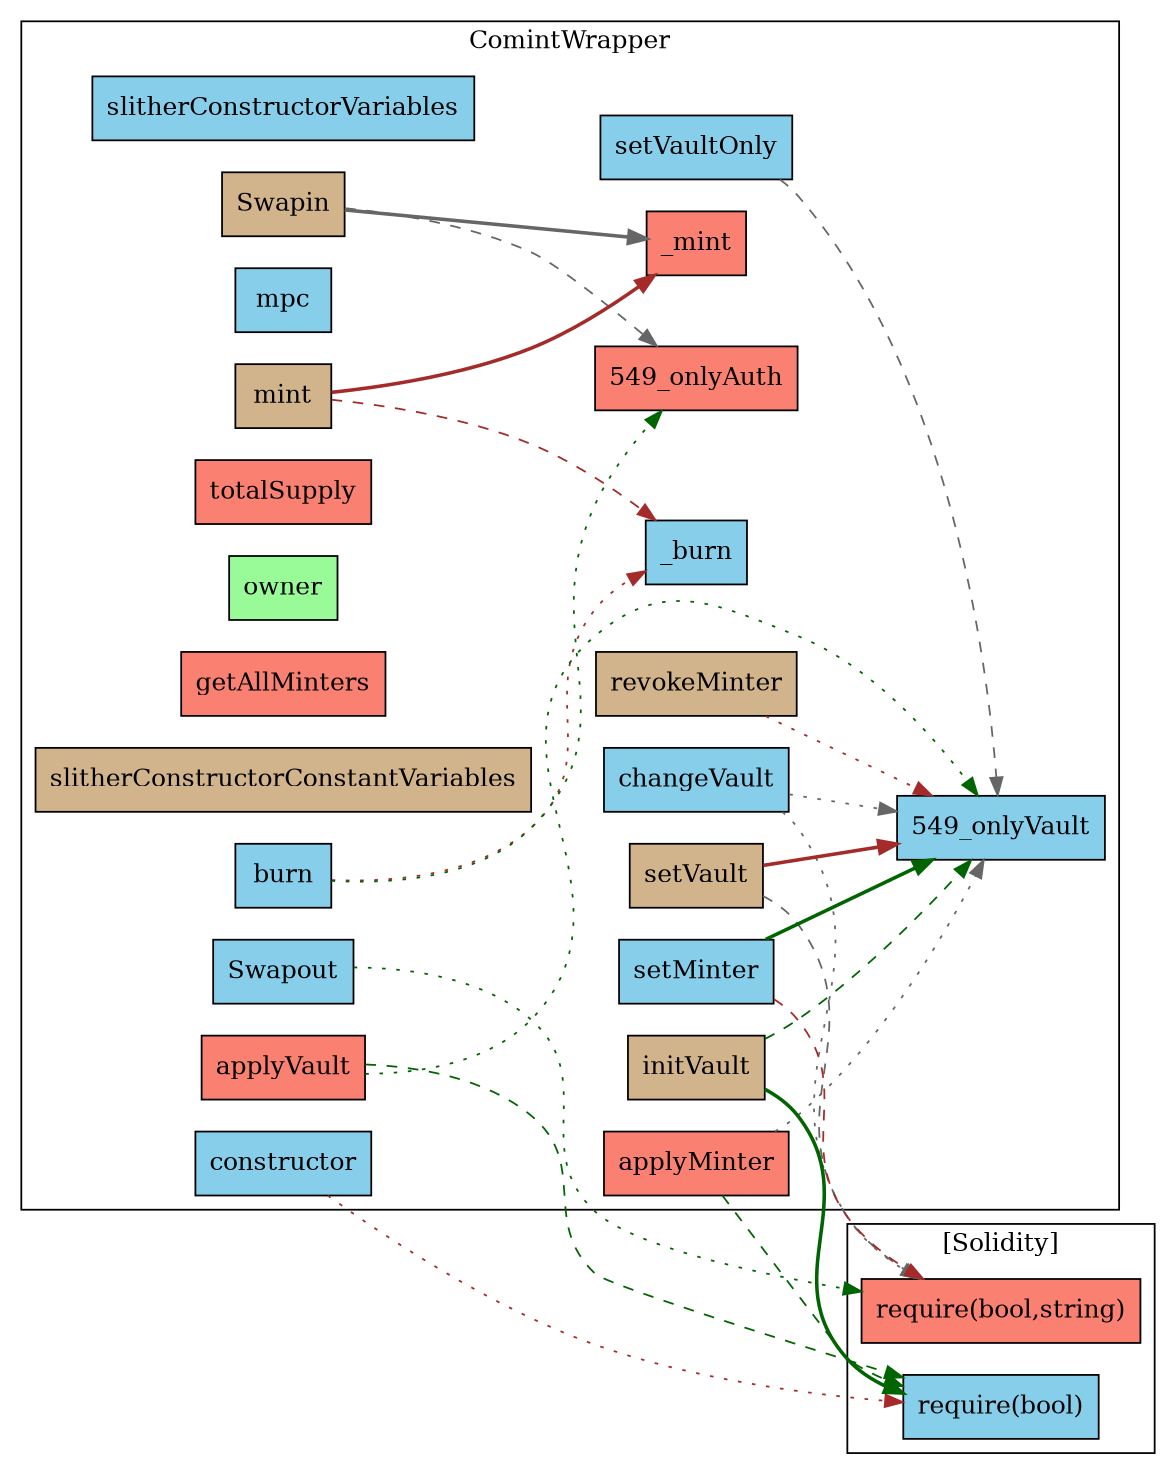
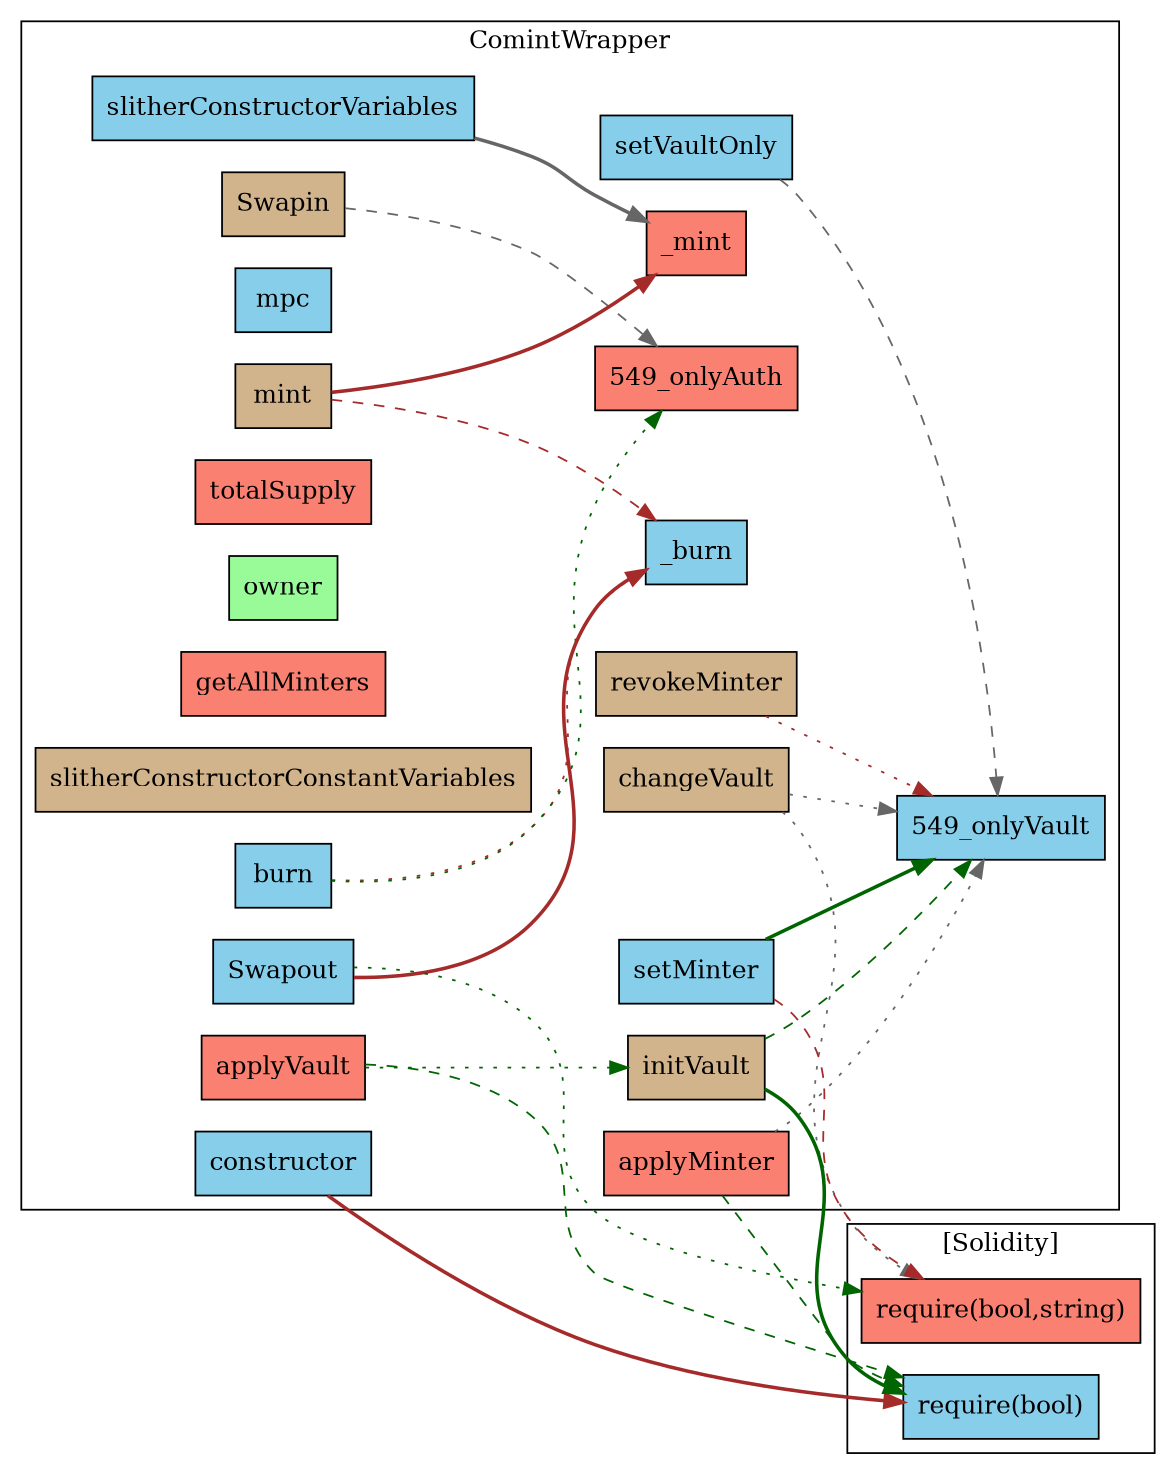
  strict digraph {
    rankdir=LR
    node [fillcolor=skyblue shape=box style=filled]
    edge [color=darkgreen style=dashed]
    n1 [label=setVaultOnly]
    "549_onlyVault"
    n3 [fillcolor=salmon label=applyMinter]
    n4 [label=constructor]
    n5 [label=_burn]
    n6 [label=slitherConstructorVariables]
    n7 [label=mpc]
-   n8 [label=changeVault]
+   n8 [fillcolor=tan label=changeVault]
    n9 [fillcolor=tan label=Swapin]
    n10 [fillcolor=salmon label=_mint]
    "549_onlyAuth" [fillcolor=salmon]
    n12 [fillcolor=tan label=revokeMinter]
    n13 [fillcolor=salmon label=totalSupply]
    n14 [fillcolor=palegreen label=owner]
    n15 [fillcolor=salmon label=getAllMinters]
-   n16 [fillcolor=tan label=setVault]
    n17 [fillcolor=tan label=slitherConstructorConstantVariables]
    n18 [fillcolor=tan label=initVault]
    n19 [label=burn]
    n20 [fillcolor=salmon label=applyVault]
    n21 [fillcolor=tan label=mint]
    n22 [label=setMinter]
    n23 [label=Swapout]
    "require(bool)"
    "require(bool,string)" [fillcolor=salmon]
    subgraph cluster_1 {
      label=ComintWrapper
      n1
      "549_onlyVault"
      n3
      n4
      n5
      n6
      n7
      n8
      n9
      n10
      "549_onlyAuth"
      n12
      n13
      n14
      n15
-     n16
      n17
      n18
      n19
      n20
      n21
      n22
      n23
    }
    subgraph cluster_2 {
      label="[Solidity]"
      "require(bool)"
      "require(bool,string)"
    }
    n1 -> "549_onlyVault" [color=gray40]
    n3 -> "549_onlyVault" [color=gray40 style=dotted]
    n3 -> "require(bool)"
-   n4 -> "require(bool)" [color=brown style=dotted]
+   n4 -> "require(bool)" [color=brown style=bold]
    n8 -> "549_onlyVault" [color=gray40 style=dotted]
    n8 -> "require(bool,string)" [color=gray40 style=dotted]
-   n9 -> n10 [color=gray40 style=bold]
+   n6 -> n10 [color=gray40 style=bold]
    n9 -> "549_onlyAuth" [color=gray40]
    n12 -> "549_onlyVault" [color=brown style=dotted]
-   n16 -> "549_onlyVault" [color=brown style=bold]
-   n16 -> "require(bool,string)" [color=gray40]
    n18 -> "549_onlyVault"
    n18 -> "require(bool)" [style=bold]
    n19 -> n5 [color=brown style=dotted]
    n19 -> "549_onlyAuth" [style=dotted]
-   n20 -> "549_onlyVault" [style=dotted]
+   n20 -> n18 [style=dotted]
    n20 -> "require(bool)"
    n21 -> n5 [color=brown]
    n21 -> n10 [color=brown style=bold]
    n22 -> "549_onlyVault" [style=bold]
    n22 -> "require(bool,string)" [color=brown]
+   n23 -> n5 [color=brown style=bold]
    n23 -> "require(bool,string)" [style=dotted]
  }
